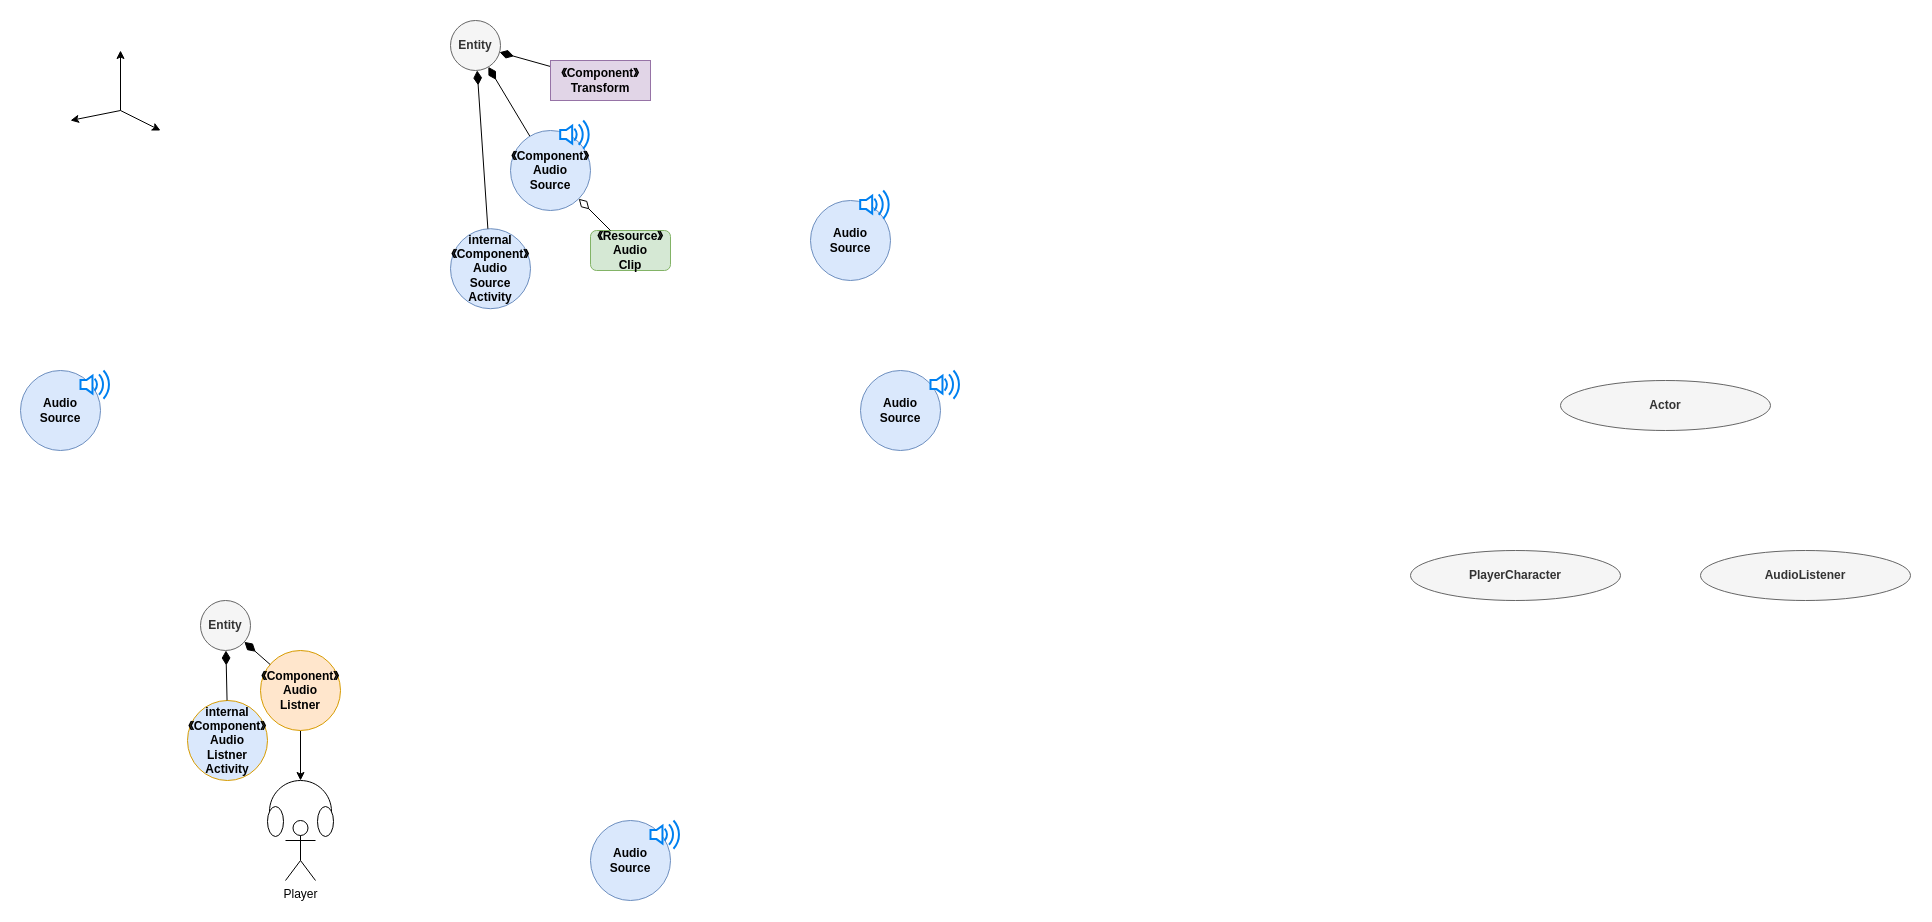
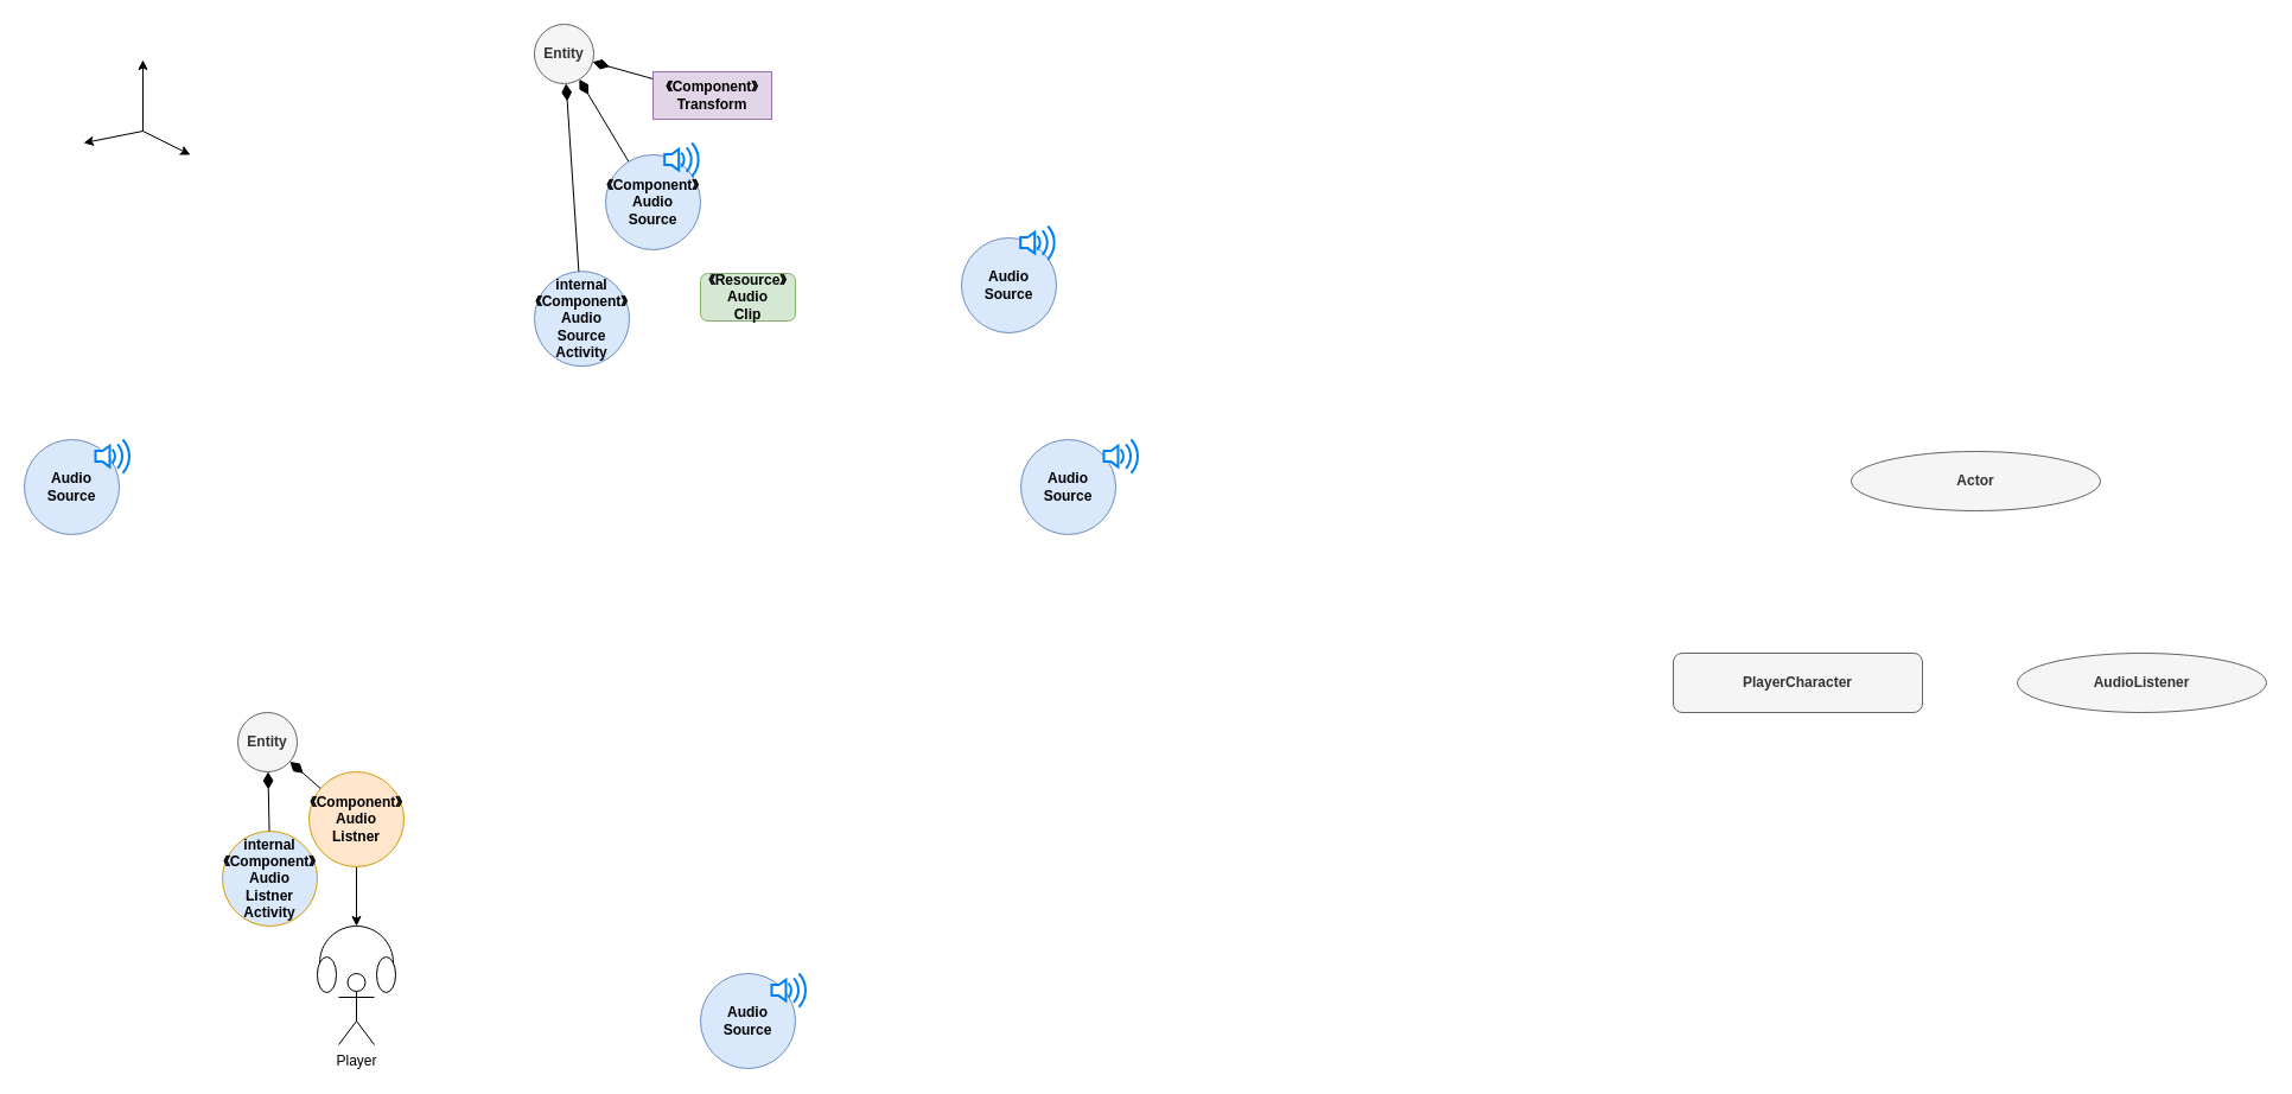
  <mxCell id="0" />
  <mxCell id="1" parent="0" />
  <mxCell id="2" value="" style="endArrow=classic;html=1;rounded=0;" edge="1" parent="1"><mxGeometry width="50" height="50" relative="1" as="geometry"><mxPoint x="120" y="110" as="sourcePoint" /><mxPoint x="160" y="130" as="targetPoint" /></mxGeometry></mxCell>
  <mxCell id="3" value="" style="endArrow=classic;html=1;rounded=0;" edge="1" parent="1"><mxGeometry width="50" height="50" relative="1" as="geometry"><mxPoint x="120" y="110" as="sourcePoint" /><mxPoint x="120" y="50" as="targetPoint" /></mxGeometry></mxCell>
  <mxCell id="4" value="" style="endArrow=classic;html=1;rounded=0;" edge="1" parent="1"><mxGeometry width="50" height="50" relative="1" as="geometry"><mxPoint x="120" y="110" as="sourcePoint" /><mxPoint x="70" y="120" as="targetPoint" /></mxGeometry></mxCell>
  <mxCell id="5" style="edgeStyle=none;rounded=0;orthogonalLoop=1;jettySize=auto;html=1;endArrow=diamondThin;endFill=1;endSize=12;startSize=12;" edge="1" parent="1" source="6" target="20"><mxGeometry relative="1" as="geometry" /></mxCell>
  <mxCell id="6" value="《Component》&lt;br&gt;Audio&lt;br&gt;Source" style="ellipse;whiteSpace=wrap;html=1;rounded=1;fontStyle=1;fillColor=#dae8fc;strokeColor=#6c8ebf;" vertex="1" parent="1"><mxGeometry x="510" y="130" width="80" height="80" as="geometry" /></mxCell>
  <mxCell id="7" style="rounded=0;orthogonalLoop=1;jettySize=auto;html=1;" edge="1" parent="1" source="8" target="19"><mxGeometry relative="1" as="geometry" /></mxCell>
  <mxCell id="8" value="《Component》&lt;br&gt;Audio&lt;br&gt;Listner" style="ellipse;whiteSpace=wrap;html=1;rounded=1;fontStyle=1;fillColor=#ffe6cc;strokeColor=#d79b00;" vertex="1" parent="1"><mxGeometry x="260" y="650" width="80" height="80" as="geometry" /></mxCell>
  <mxCell id="9" value="Audio&lt;br&gt;Source" style="ellipse;whiteSpace=wrap;html=1;rounded=1;fontStyle=1;fillColor=#dae8fc;strokeColor=#6c8ebf;" vertex="1" parent="1"><mxGeometry x="810" y="200" width="80" height="80" as="geometry" /></mxCell>
  <mxCell id="10" value="Audio&lt;br&gt;Source" style="ellipse;whiteSpace=wrap;html=1;rounded=1;fontStyle=1;fillColor=#dae8fc;strokeColor=#6c8ebf;" vertex="1" parent="1"><mxGeometry x="860" y="370" width="80" height="80" as="geometry" /></mxCell>
  <mxCell id="11" value="Audio&lt;br&gt;Source" style="ellipse;whiteSpace=wrap;html=1;rounded=1;fontStyle=1;fillColor=#dae8fc;strokeColor=#6c8ebf;" vertex="1" parent="1"><mxGeometry x="20" y="370" width="80" height="80" as="geometry" /></mxCell>
  <mxCell id="12" value="Audio&lt;br&gt;Source" style="ellipse;whiteSpace=wrap;html=1;rounded=1;fontStyle=1;fillColor=#dae8fc;strokeColor=#6c8ebf;" vertex="1" parent="1"><mxGeometry x="590" y="820" width="80" height="80" as="geometry" /></mxCell>
  <mxCell id="13" value="" style="html=1;verticalLabelPosition=bottom;align=center;labelBackgroundColor=#ffffff;verticalAlign=top;strokeWidth=2;strokeColor=#0080F0;shadow=0;dashed=0;shape=mxgraph.ios7.icons.volume_2;pointerEvents=1;rounded=1;" vertex="1" parent="1"><mxGeometry x="559.7" y="120" width="30.3" height="28.2" as="geometry" /></mxCell>
  <mxCell id="14" value="" style="html=1;verticalLabelPosition=bottom;align=center;labelBackgroundColor=#ffffff;verticalAlign=top;strokeWidth=2;strokeColor=#0080F0;shadow=0;dashed=0;shape=mxgraph.ios7.icons.volume_2;pointerEvents=1;rounded=1;" vertex="1" parent="1"><mxGeometry x="859.7" y="190" width="30.3" height="28.2" as="geometry" /></mxCell>
  <mxCell id="15" value="" style="html=1;verticalLabelPosition=bottom;align=center;labelBackgroundColor=#ffffff;verticalAlign=top;strokeWidth=2;strokeColor=#0080F0;shadow=0;dashed=0;shape=mxgraph.ios7.icons.volume_2;pointerEvents=1;rounded=1;" vertex="1" parent="1"><mxGeometry x="930" y="370" width="30.3" height="28.2" as="geometry" /></mxCell>
  <mxCell id="16" value="" style="html=1;verticalLabelPosition=bottom;align=center;labelBackgroundColor=#ffffff;verticalAlign=top;strokeWidth=2;strokeColor=#0080F0;shadow=0;dashed=0;shape=mxgraph.ios7.icons.volume_2;pointerEvents=1;rounded=1;" vertex="1" parent="1"><mxGeometry x="650" y="820" width="30.3" height="28.2" as="geometry" /></mxCell>
  <mxCell id="17" value="" style="html=1;verticalLabelPosition=bottom;align=center;labelBackgroundColor=#ffffff;verticalAlign=top;strokeWidth=2;strokeColor=#0080F0;shadow=0;dashed=0;shape=mxgraph.ios7.icons.volume_2;pointerEvents=1;rounded=1;" vertex="1" parent="1"><mxGeometry x="80" y="370" width="30.3" height="28.2" as="geometry" /></mxCell>
  <mxCell id="18" value="Player" style="shape=umlActor;verticalLabelPosition=bottom;verticalAlign=top;html=1;outlineConnect=0;rounded=1;" vertex="1" parent="1"><mxGeometry x="285" y="820" width="30" height="60" as="geometry" /></mxCell>
  <mxCell id="19" value="" style="verticalLabelPosition=bottom;shadow=0;dashed=0;align=center;html=1;verticalAlign=top;shape=mxgraph.electrical.radio.headphones;pointerEvents=1;rounded=1;" vertex="1" parent="1"><mxGeometry x="267" y="780" width="66" height="56" as="geometry" /></mxCell>
  <mxCell id="20" value="Entity" style="ellipse;whiteSpace=wrap;html=1;rounded=1;fontStyle=1;fillColor=#f5f5f5;strokeColor=#666666;fontColor=#333333;" vertex="1" parent="1"><mxGeometry x="450" y="20" width="50" height="50" as="geometry" /></mxCell>
  <mxCell id="21" value="Entity" style="ellipse;whiteSpace=wrap;html=1;rounded=1;fontStyle=1;fillColor=#f5f5f5;strokeColor=#666666;fontColor=#333333;" vertex="1" parent="1"><mxGeometry x="200" y="600" width="50" height="50" as="geometry" /></mxCell>
  <mxCell id="22" style="edgeStyle=none;rounded=0;orthogonalLoop=1;jettySize=auto;html=1;endArrow=diamondThin;endFill=1;endSize=12;startSize=12;" edge="1" parent="1" source="8" target="21"><mxGeometry relative="1" as="geometry" /></mxCell>
  <mxCell id="23" value="《Resource》&lt;br&gt;Audio&lt;br&gt;Clip" style="rounded=1;whiteSpace=wrap;html=1;fillColor=#d5e8d4;strokeColor=#82b366;fontStyle=1" vertex="1" parent="1"><mxGeometry x="590" y="230" width="80" height="40" as="geometry" /></mxCell>
- <mxCell id="24" style="edgeStyle=none;rounded=0;orthogonalLoop=1;jettySize=auto;html=1;endArrow=diamondThin;endFill=0;endSize=12;startSize=12;" edge="1" parent="1" source="23" target="6"><mxGeometry relative="1" as="geometry"><mxPoint x="535.921" y="148.059" as="sourcePoint" /><mxPoint x="510.186" y="114.859" as="targetPoint" /></mxGeometry></mxCell>
  <mxCell id="25" style="edgeStyle=none;rounded=0;orthogonalLoop=1;jettySize=auto;html=1;endArrow=diamondThin;endFill=1;endSize=12;startSize=12;" edge="1" parent="1" source="26" target="20"><mxGeometry relative="1" as="geometry"><mxPoint x="530" y="70" as="sourcePoint" /><mxPoint x="487.862" y="66.437" as="targetPoint" /></mxGeometry></mxCell>
  <mxCell id="26" value="《Component》&lt;br&gt;Transform" style="rounded=0;whiteSpace=wrap;html=1;fillColor=#e1d5e7;strokeColor=#9673a6;fontStyle=1" vertex="1" parent="1"><mxGeometry x="550" y="60" width="100" height="40" as="geometry" /></mxCell>
  <mxCell id="27" value="Actor" style="ellipse;whiteSpace=wrap;html=1;rounded=1;fontStyle=1;fillColor=#f5f5f5;strokeColor=#666666;fontColor=#333333;" vertex="1" parent="1"><mxGeometry x="1560" y="380" width="210" height="50" as="geometry" /></mxCell>
- <mxCell id="28" value="PlayerCharacter" style="ellipse;whiteSpace=wrap;html=1;rounded=1;fontStyle=1;fillColor=#f5f5f5;strokeColor=#666666;fontColor=#333333;" vertex="1" parent="1"><mxGeometry x="1410" y="550" width="210" height="50" as="geometry" /></mxCell>
+ <mxCell id="28" value="PlayerCharacter" style="whiteSpace=wrap;html=1;fontStyle=1;fillColor=#f5f5f5;strokeColor=#666666;fontColor=#333333;rounded=1;" vertex="1" parent="1"><mxGeometry x="1410" y="550" width="210" height="50" as="geometry" /></mxCell>
  <mxCell id="29" value="AudioListener" style="ellipse;whiteSpace=wrap;html=1;rounded=1;fontStyle=1;fillColor=#f5f5f5;strokeColor=#666666;fontColor=#333333;" vertex="1" parent="1"><mxGeometry x="1700" y="550" width="210" height="50" as="geometry" /></mxCell>
  <mxCell id="30" value="internal&lt;br&gt;《Component》&lt;br&gt;Audio&lt;br&gt;Source&lt;br&gt;Activity" style="ellipse;whiteSpace=wrap;html=1;rounded=1;fontStyle=1;fillColor=#dae8fc;strokeColor=#6c8ebf;" vertex="1" parent="1"><mxGeometry x="450" y="228.2" width="80" height="80" as="geometry" /></mxCell>
  <mxCell id="31" style="edgeStyle=none;rounded=0;orthogonalLoop=1;jettySize=auto;html=1;endArrow=diamondThin;endFill=1;endSize=12;startSize=12;" edge="1" parent="1" source="30" target="20"><mxGeometry relative="1" as="geometry" /></mxCell>
  <mxCell id="32" value="internal&lt;br&gt;《Component》&lt;br&gt;Audio&lt;br&gt;Listner&lt;br&gt;Activity" style="ellipse;whiteSpace=wrap;html=1;rounded=1;fontStyle=1;fillColor=#dae8fc;strokeColor=#d79b00;" vertex="1" parent="1"><mxGeometry x="187" y="700" width="80" height="80" as="geometry" /></mxCell>
  <mxCell id="33" style="edgeStyle=none;rounded=0;orthogonalLoop=1;jettySize=auto;html=1;endArrow=diamondThin;endFill=1;endSize=12;startSize=12;" edge="1" parent="1" source="32" target="21"><mxGeometry relative="1" as="geometry" /></mxCell>
